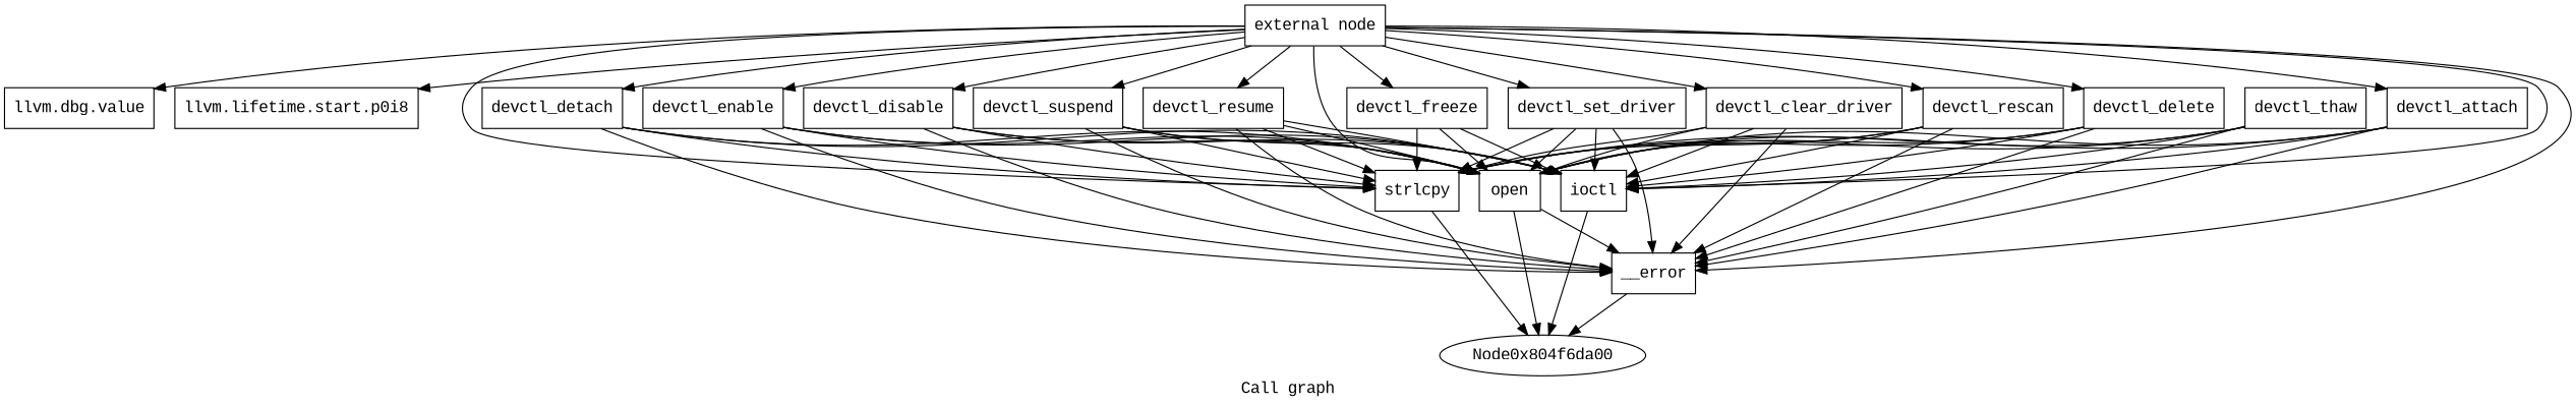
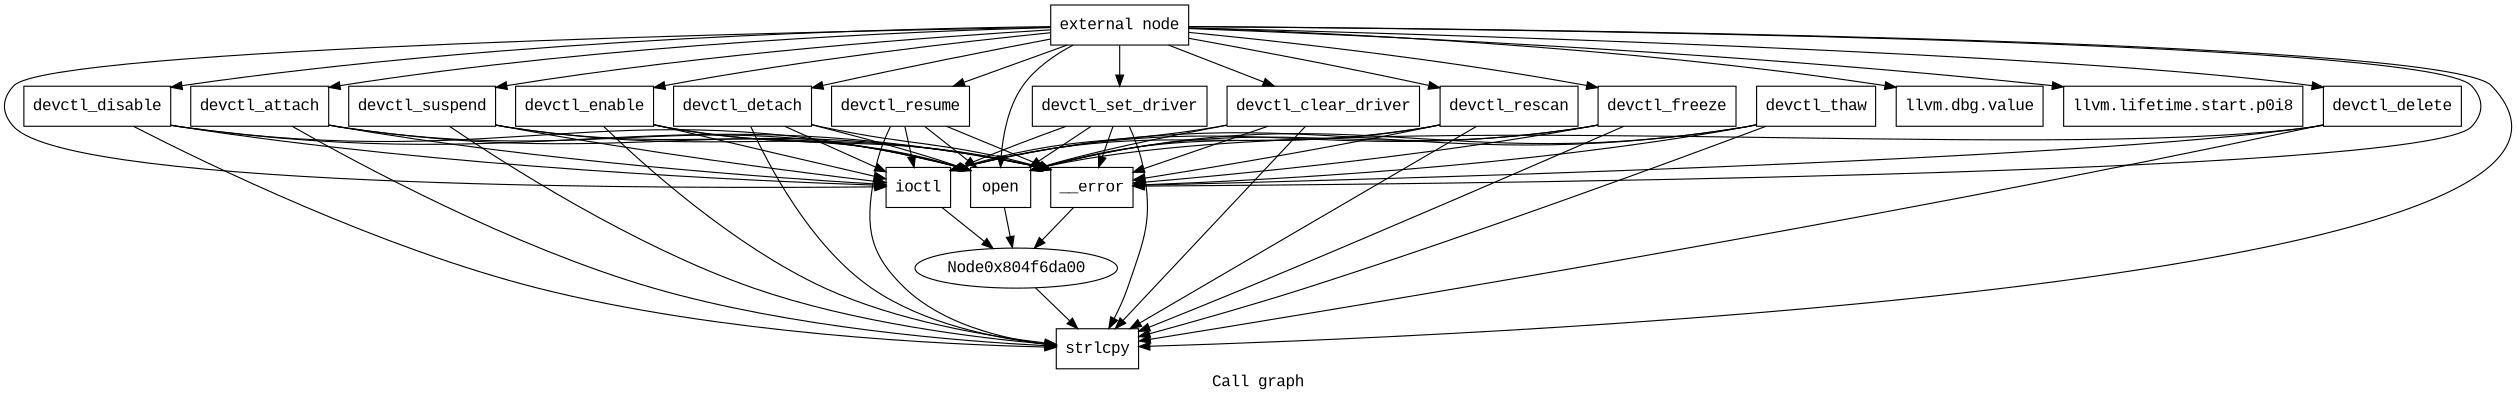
  digraph {
    fontname="Liberation Mono"
    label="Call graph"
    node [fontname="Liberation Mono" shape=record]
    edge [fontname="Liberation Mono"]
    n1 [label="{external node}"]
    n2 [label="{devctl_attach}"]
    n3 [label="{llvm.dbg.value}"]
    n4 [label="{llvm.lifetime.start.p0i8}"]
    n5 [label="{strlcpy}"]
    n6 [label="{__error}"]
    n7 [label="{open}"]
    n8 [label="{ioctl}"]
    n9 [label="{devctl_detach}"]
    n10 [label="{devctl_enable}"]
    n11 [label="{devctl_disable}"]
    n12 [label="{devctl_suspend}"]
    n13 [label="{devctl_resume}"]
    n14 [label="{devctl_set_driver}"]
    n15 [label="{devctl_clear_driver}"]
    n16 [label="{devctl_rescan}"]
    n17 [label="{devctl_delete}"]
    n18 [label="{devctl_freeze}"]
    Node0x804f6da00 [shape=""]
    n20 [label="{devctl_thaw}"]
    n1 -> n2
    n1 -> n3
    n1 -> n4
    n1 -> n5
    n1 -> n6
    n1 -> n7
    n1 -> n8
    n1 -> n9
    n1 -> n10
    n1 -> n11
    n1 -> n12
    n1 -> n13
    n1 -> n14
    n1 -> n15
    n1 -> n16
    n1 -> n17
    n1 -> n18
    n2 -> n5
    n2 -> n6
    n2 -> n7
    n2 -> n8
-   n5 -> Node0x804f6da00
+   Node0x804f6da00 -> n5
    n6 -> Node0x804f6da00
    n7 -> Node0x804f6da00
    n8 -> Node0x804f6da00
    n9 -> n5
    n9 -> n6
    n9 -> n7
    n9 -> n8
    n10 -> n5
    n10 -> n6
    n10 -> n7
    n10 -> n8
    n11 -> n5
    n11 -> n6
    n11 -> n7
    n11 -> n8
    n12 -> n5
    n12 -> n6
    n12 -> n7
    n12 -> n8
    n13 -> n5
    n13 -> n6
    n13 -> n7
    n13 -> n8
    n14 -> n5
    n14 -> n6
    n14 -> n7
    n14 -> n8
    n15 -> n5
    n15 -> n6
    n15 -> n7
    n15 -> n8
    n16 -> n5
    n16 -> n6
    n16 -> n7
    n16 -> n8
    n17 -> n5
    n17 -> n6
    n17 -> n7
-   n17 -> n8
    n18 -> n5
-   n7 -> n6
+   n18 -> n6
    n18 -> n7
    n18 -> n8
    n20 -> n5
    n20 -> n6
    n20 -> n7
    n20 -> n8
  }
